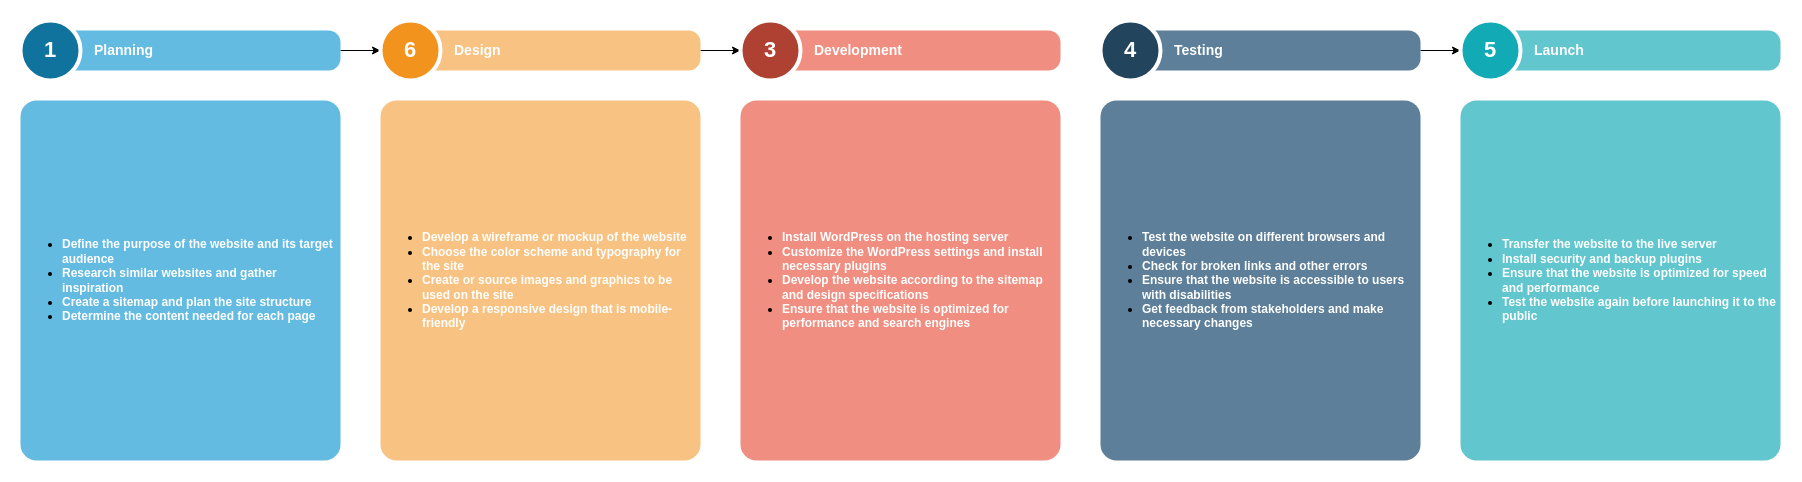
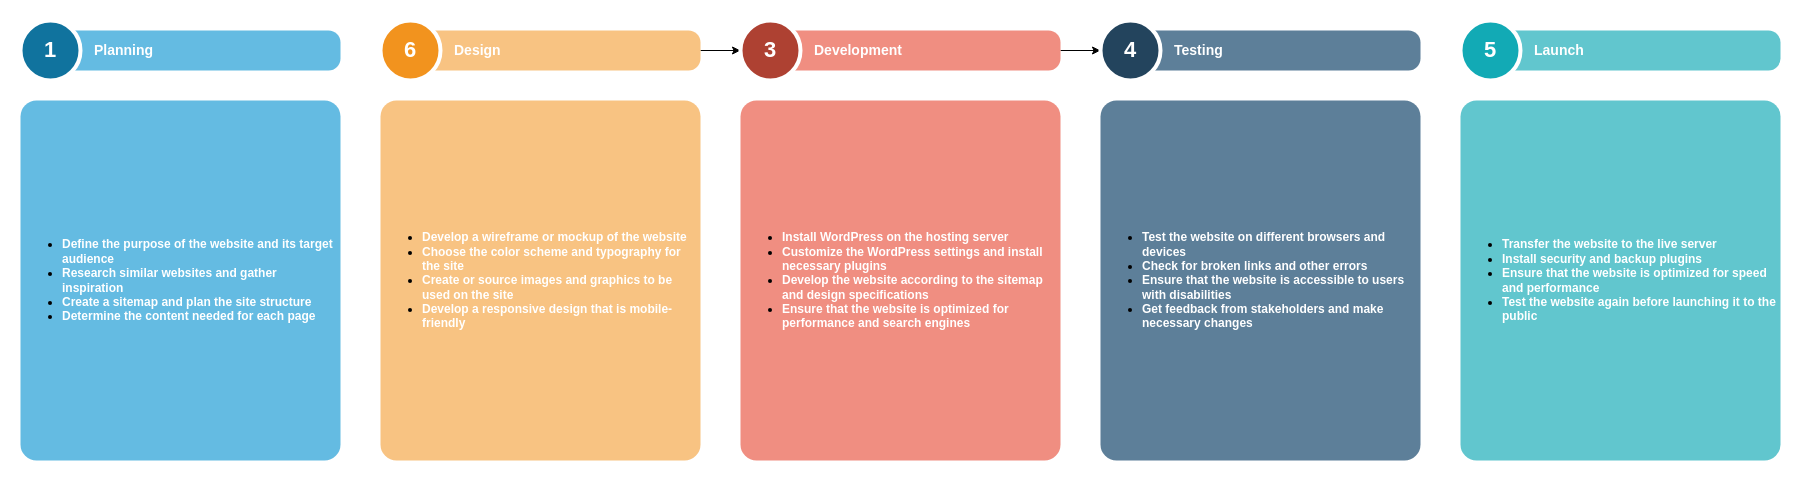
  <mxCell id="0" />
  <mxCell id="1" parent="0" />
- <mxCell id="2" value="" style="edgeStyle=orthogonalEdgeStyle;rounded=0;orthogonalLoop=1;jettySize=auto;html=1;" edge="1" parent="1" source="3" target="7"><mxGeometry relative="1" as="geometry" /></mxCell>
  <mxCell id="3" value="Planning" style="shape=rect;rounded=1;whiteSpace=wrap;html=1;shadow=0;strokeColor=none;fillColor=#64BBE2;arcSize=30;fontSize=14;spacingLeft=42;fontStyle=1;fontColor=#FFFFFF;align=left;" vertex="1" parent="1"><mxGeometry x="50" y="30" width="290" height="40" as="geometry" /></mxCell>
  <mxCell id="4" value="1" style="shape=ellipse;perimeter=ellipsePerimeter;fontSize=22;fontStyle=1;shadow=0;strokeColor=#ffffff;fillColor=#10739E;strokeWidth=4;fontColor=#ffffff;align=center;whiteSpace=wrap;html=1;" vertex="1" parent="1"><mxGeometry x="20" y="20" width="60" height="60" as="geometry" /></mxCell>
  <mxCell id="5" value="" style="edgeStyle=orthogonalEdgeStyle;rounded=0;orthogonalLoop=1;jettySize=auto;html=1;" edge="1" parent="1" source="6" target="10"><mxGeometry relative="1" as="geometry" /></mxCell>
  <mxCell id="6" value="Design" style="shape=rect;rounded=1;whiteSpace=wrap;html=1;shadow=0;strokeColor=none;fillColor=#F8C382;arcSize=30;fontSize=14;spacingLeft=42;fontStyle=1;fontColor=#FFFFFF;align=left;" vertex="1" parent="1"><mxGeometry x="410" y="30" width="290" height="40" as="geometry" /></mxCell>
  <mxCell id="7" value="6" style="shape=ellipse;perimeter=ellipsePerimeter;fontSize=22;fontStyle=1;shadow=0;strokeColor=#ffffff;fillColor=#F2931E;strokeWidth=4;fontColor=#ffffff;align=center;whiteSpace=wrap;html=1;" vertex="1" parent="1"><mxGeometry x="380" y="20" width="60" height="60" as="geometry" /></mxCell>
+ <mxCell id="8" value="" style="edgeStyle=orthogonalEdgeStyle;rounded=0;orthogonalLoop=1;jettySize=auto;html=1;" edge="1" parent="1" source="9" target="13"><mxGeometry relative="1" as="geometry" /></mxCell>
  <mxCell id="9" value="Development" style="shape=rect;rounded=1;whiteSpace=wrap;html=1;shadow=0;strokeColor=none;fillColor=#F08E81;arcSize=30;fontSize=14;spacingLeft=42;fontStyle=1;fontColor=#FFFFFF;align=left;" vertex="1" parent="1"><mxGeometry x="770" y="30" width="290" height="40" as="geometry" /></mxCell>
  <mxCell id="10" value="3" style="shape=ellipse;perimeter=ellipsePerimeter;fontSize=22;fontStyle=1;shadow=0;strokeColor=#ffffff;fillColor=#AE4132;strokeWidth=4;fontColor=#ffffff;align=center;whiteSpace=wrap;html=1;" vertex="1" parent="1"><mxGeometry x="740" y="20" width="60" height="60" as="geometry" /></mxCell>
- <mxCell id="11" value="" style="edgeStyle=orthogonalEdgeStyle;rounded=0;orthogonalLoop=1;jettySize=auto;html=1;" edge="1" parent="1" source="12" target="15"><mxGeometry relative="1" as="geometry" /></mxCell>
  <mxCell id="12" value="Testing" style="shape=rect;rounded=1;whiteSpace=wrap;html=1;shadow=0;strokeColor=none;fillColor=#5D7F99;arcSize=30;fontSize=14;spacingLeft=42;fontStyle=1;fontColor=#FFFFFF;align=left;" vertex="1" parent="1"><mxGeometry x="1130" y="30" width="290" height="40" as="geometry" /></mxCell>
  <mxCell id="13" value="4" style="shape=ellipse;perimeter=ellipsePerimeter;fontSize=22;fontStyle=1;shadow=0;strokeColor=#ffffff;fillColor=#23445D;strokeWidth=4;fontColor=#ffffff;align=center;whiteSpace=wrap;html=1;" vertex="1" parent="1"><mxGeometry x="1100" y="20" width="60" height="60" as="geometry" /></mxCell>
  <mxCell id="14" value="Launch" style="shape=rect;rounded=1;whiteSpace=wrap;html=1;shadow=0;strokeColor=none;fillColor=#61C6CE;arcSize=30;fontSize=14;spacingLeft=42;fontStyle=1;fontColor=#FFFFFF;align=left;" vertex="1" parent="1"><mxGeometry x="1490" y="30" width="290" height="40" as="geometry" /></mxCell>
  <mxCell id="15" value="5" style="shape=ellipse;perimeter=ellipsePerimeter;fontSize=22;fontStyle=1;shadow=0;strokeColor=#ffffff;fillColor=#12AAB5;strokeWidth=4;fontColor=#ffffff;align=center;whiteSpace=wrap;html=1;" vertex="1" parent="1"><mxGeometry x="1460" y="20" width="60" height="60" as="geometry" /></mxCell>
  <mxCell id="16" value="&lt;ul&gt;&lt;li&gt;&lt;b&gt;&lt;font color=&quot;#ffffff&quot;&gt;Define the purpose of the website and its target audience&lt;/font&gt;&lt;/b&gt;&lt;/li&gt;&lt;li&gt;&lt;b&gt;&lt;font color=&quot;#ffffff&quot;&gt;Research similar websites and gather inspiration&lt;/font&gt;&lt;/b&gt;&lt;/li&gt;&lt;li&gt;&lt;b&gt;&lt;font color=&quot;#ffffff&quot;&gt;Create a sitemap and plan the site structure&lt;/font&gt;&lt;/b&gt;&lt;/li&gt;&lt;li&gt;&lt;b&gt;&lt;font color=&quot;#ffffff&quot;&gt;Determine the content needed for each page&lt;/font&gt;&lt;/b&gt;&lt;/li&gt;&lt;/ul&gt;" style="rounded=1;whiteSpace=wrap;html=1;arcSize=5;fillColor=#64bbe2;strokeColor=none;align=left;" vertex="1" parent="1"><mxGeometry x="20" y="100" width="320" height="360" as="geometry" /></mxCell>
  <mxCell id="17" value="&lt;ul&gt;&lt;li&gt;&lt;span style=&quot;background-color: initial;&quot;&gt;&lt;b&gt;&lt;font color=&quot;#ffffff&quot;&gt;Develop a wireframe or mockup of the website&lt;/font&gt;&lt;/b&gt;&lt;/span&gt;&lt;/li&gt;&lt;li&gt;&lt;span style=&quot;background-color: initial;&quot;&gt;&lt;b&gt;&lt;font color=&quot;#ffffff&quot;&gt;Choose the color scheme and typography for the site&lt;/font&gt;&lt;/b&gt;&lt;/span&gt;&lt;/li&gt;&lt;li&gt;&lt;span style=&quot;background-color: initial;&quot;&gt;&lt;b&gt;&lt;font color=&quot;#ffffff&quot;&gt;Create or source images and graphics to be used on the site&lt;/font&gt;&lt;/b&gt;&lt;/span&gt;&lt;/li&gt;&lt;li&gt;&lt;span style=&quot;background-color: initial;&quot;&gt;&lt;b&gt;&lt;font color=&quot;#ffffff&quot;&gt;Develop a responsive design that is mobile-friendly&lt;/font&gt;&lt;/b&gt;&lt;/span&gt;&lt;/li&gt;&lt;/ul&gt;" style="rounded=1;whiteSpace=wrap;html=1;arcSize=5;fillColor=#f8c382;strokeColor=none;align=left;" vertex="1" parent="1"><mxGeometry x="380" y="100" width="320" height="360" as="geometry" /></mxCell>
  <mxCell id="18" value="&lt;ul&gt;&lt;li&gt;&lt;b style=&quot;background-color: initial;&quot;&gt;&lt;font color=&quot;#ffffff&quot;&gt;Install WordPress on the hosting server&lt;/font&gt;&lt;/b&gt;&lt;/li&gt;&lt;li&gt;&lt;b style=&quot;background-color: initial;&quot;&gt;&lt;font color=&quot;#ffffff&quot;&gt;Customize the WordPress settings and install necessary plugins&lt;/font&gt;&lt;/b&gt;&lt;/li&gt;&lt;li&gt;&lt;b style=&quot;background-color: initial;&quot;&gt;&lt;font color=&quot;#ffffff&quot;&gt;Develop the website according to the sitemap and design specifications&lt;/font&gt;&lt;/b&gt;&lt;/li&gt;&lt;li&gt;&lt;b style=&quot;background-color: initial;&quot;&gt;&lt;font color=&quot;#ffffff&quot;&gt;Ensure that the website is optimized for performance and search engines&lt;/font&gt;&lt;/b&gt;&lt;/li&gt;&lt;/ul&gt;" style="rounded=1;whiteSpace=wrap;html=1;arcSize=5;fillColor=#f08e81;strokeColor=none;align=left;" vertex="1" parent="1"><mxGeometry x="740" y="100" width="320" height="360" as="geometry" /></mxCell>
  <mxCell id="19" value="&lt;ul&gt;&lt;li&gt;&lt;b style=&quot;color: rgb(255, 255, 255); background-color: initial;&quot;&gt;Test the website on different browsers and devices&lt;/b&gt;&lt;br&gt;&lt;/li&gt;&lt;li&gt;&lt;font color=&quot;#ffffff&quot;&gt;&lt;b&gt;Check for broken links and other errors&lt;/b&gt;&lt;/font&gt;&lt;/li&gt;&lt;li&gt;&lt;font color=&quot;#ffffff&quot;&gt;&lt;b&gt;Ensure that the website is accessible to users with disabilities&lt;/b&gt;&lt;/font&gt;&lt;/li&gt;&lt;li&gt;&lt;font color=&quot;#ffffff&quot;&gt;&lt;b&gt;Get feedback from stakeholders and make necessary changes&lt;/b&gt;&lt;/font&gt;&lt;/li&gt;&lt;/ul&gt;" style="rounded=1;whiteSpace=wrap;html=1;arcSize=5;fillColor=#5d7f99;strokeColor=none;align=left;" vertex="1" parent="1"><mxGeometry x="1100" y="100" width="320" height="360" as="geometry" /></mxCell>
  <mxCell id="20" value="&lt;ul&gt;&lt;li&gt;&lt;b style=&quot;color: rgb(255, 255, 255); background-color: initial;&quot;&gt;Transfer the website to the live server&lt;/b&gt;&lt;br&gt;&lt;/li&gt;&lt;li&gt;&lt;font color=&quot;#ffffff&quot;&gt;&lt;b&gt;Install security and backup plugins&lt;/b&gt;&lt;/font&gt;&lt;/li&gt;&lt;li&gt;&lt;font color=&quot;#ffffff&quot;&gt;&lt;b&gt;Ensure that the website is optimized for speed and performance&lt;/b&gt;&lt;/font&gt;&lt;/li&gt;&lt;li&gt;&lt;font color=&quot;#ffffff&quot;&gt;&lt;b&gt;Test the website again before launching it to the public&lt;/b&gt;&lt;/font&gt;&lt;/li&gt;&lt;/ul&gt;" style="rounded=1;whiteSpace=wrap;html=1;arcSize=5;fillColor=#61c6ce;strokeColor=none;align=left;" vertex="1" parent="1"><mxGeometry x="1460" y="100" width="320" height="360" as="geometry" /></mxCell>
